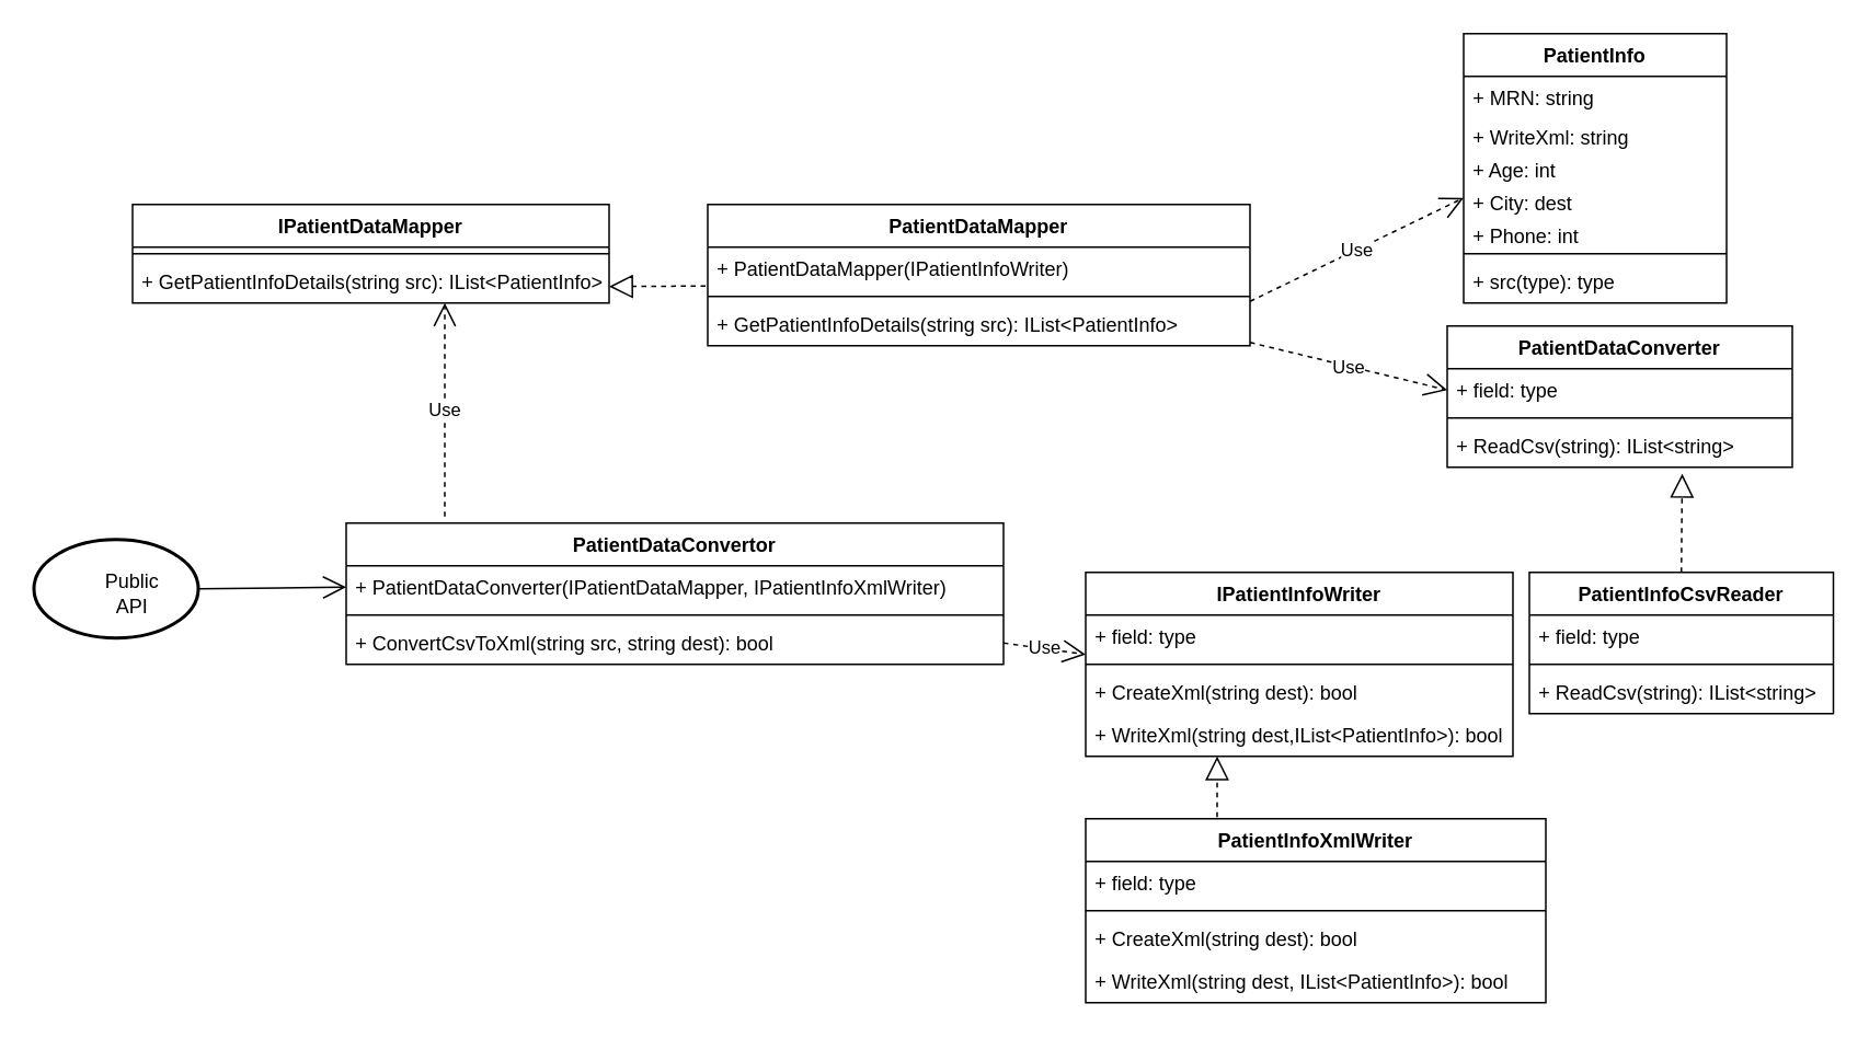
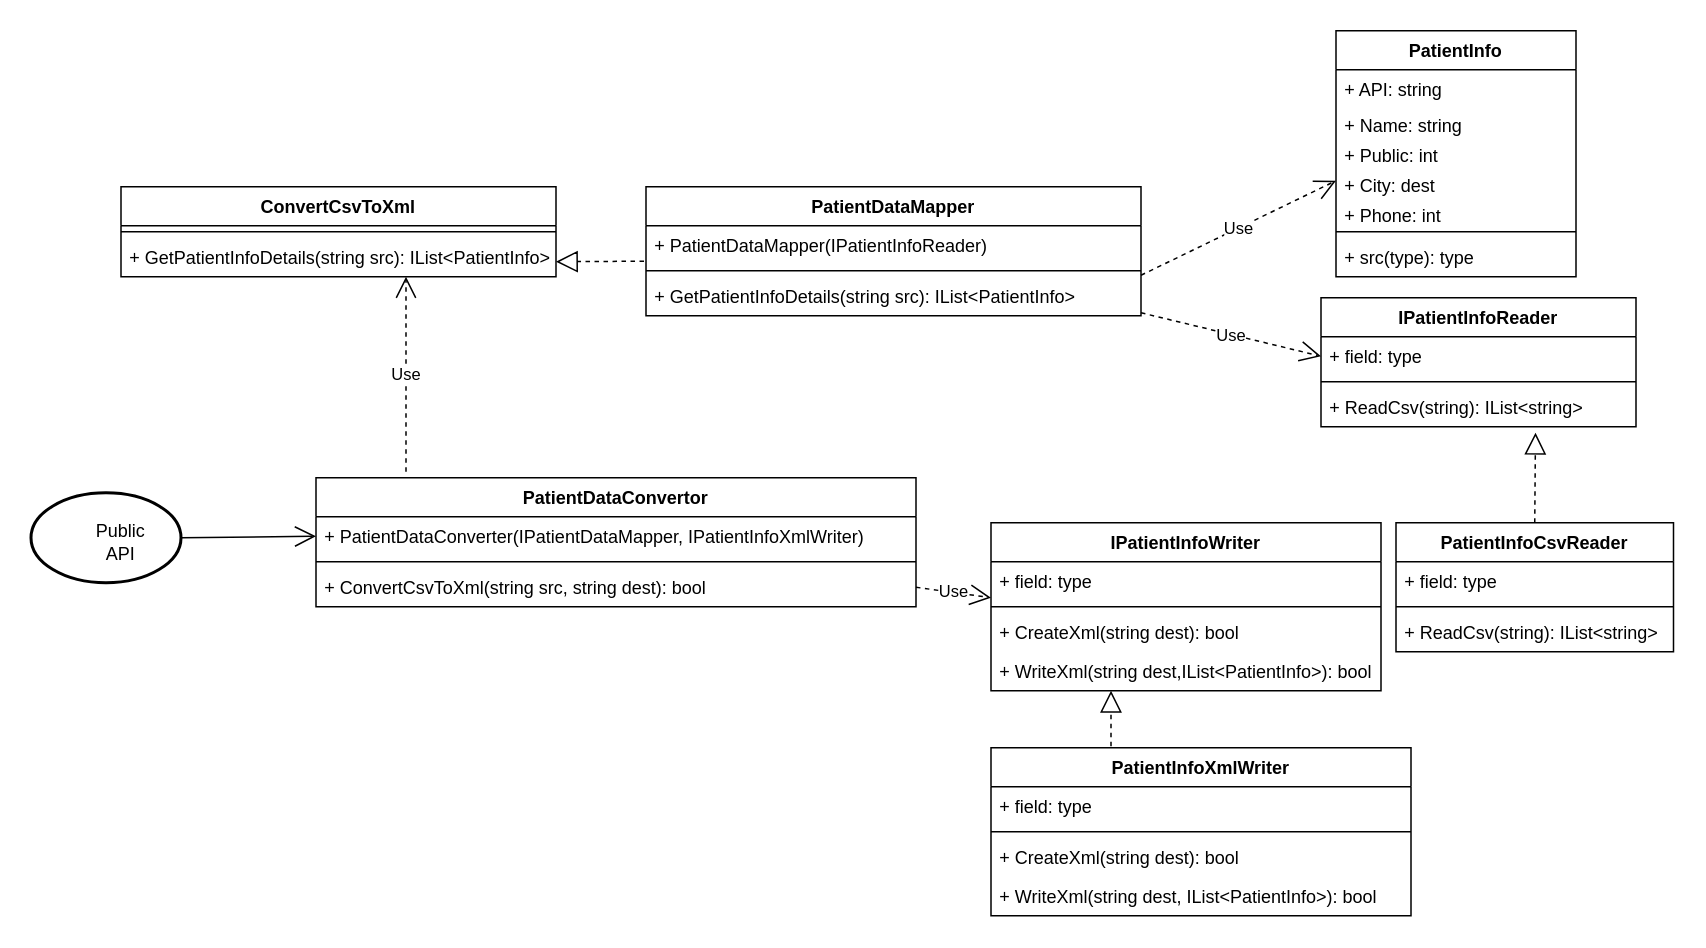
  <mxCell id="0" />
  <mxCell id="1" parent="0" />
  <mxCell id="2" value="PatientInfo&#10;" style="swimlane;fontStyle=1;align=center;verticalAlign=top;childLayout=stackLayout;horizontal=1;startSize=26;horizontalStack=0;resizeParent=1;resizeParentMax=0;resizeLast=0;collapsible=1;marginBottom=0;" vertex="1" parent="1"><mxGeometry x="890" y="20" width="160" height="164" as="geometry" /></mxCell>
- <mxCell id="3" value="+ MRN: string" style="text;strokeColor=none;fillColor=none;align=left;verticalAlign=top;spacingLeft=4;spacingRight=4;overflow=hidden;rotatable=0;points=[[0,0.5],[1,0.5]];portConstraint=eastwest;" vertex="1" parent="2"><mxGeometry y="26" width="160" height="24" as="geometry" /></mxCell>
- <mxCell id="4" value="+ WriteXml: string" style="text;strokeColor=none;fillColor=none;align=left;verticalAlign=top;spacingLeft=4;spacingRight=4;overflow=hidden;rotatable=0;points=[[0,0.5],[1,0.5]];portConstraint=eastwest;" vertex="1" parent="2"><mxGeometry y="50" width="160" height="20" as="geometry" /></mxCell>
- <mxCell id="5" value="+ Age: int" style="text;strokeColor=none;fillColor=none;align=left;verticalAlign=top;spacingLeft=4;spacingRight=4;overflow=hidden;rotatable=0;points=[[0,0.5],[1,0.5]];portConstraint=eastwest;" vertex="1" parent="2"><mxGeometry y="70" width="160" height="20" as="geometry" /></mxCell>
+ <mxCell id="3" value="+ API: string" style="text;strokeColor=none;fillColor=none;align=left;verticalAlign=top;spacingLeft=4;spacingRight=4;overflow=hidden;rotatable=0;points=[[0,0.5],[1,0.5]];portConstraint=eastwest;" vertex="1" parent="2"><mxGeometry y="26" width="160" height="24" as="geometry" /></mxCell>
+ <mxCell id="4" value="+ Name: string" style="text;strokeColor=none;fillColor=none;align=left;verticalAlign=top;spacingLeft=4;spacingRight=4;overflow=hidden;rotatable=0;points=[[0,0.5],[1,0.5]];portConstraint=eastwest;" vertex="1" parent="2"><mxGeometry y="50" width="160" height="20" as="geometry" /></mxCell>
+ <mxCell id="5" value="+ Public: int" style="text;strokeColor=none;fillColor=none;align=left;verticalAlign=top;spacingLeft=4;spacingRight=4;overflow=hidden;rotatable=0;points=[[0,0.5],[1,0.5]];portConstraint=eastwest;" vertex="1" parent="2"><mxGeometry y="70" width="160" height="20" as="geometry" /></mxCell>
  <mxCell id="6" value="+ City: dest" style="text;strokeColor=none;fillColor=none;align=left;verticalAlign=top;spacingLeft=4;spacingRight=4;overflow=hidden;rotatable=0;points=[[0,0.5],[1,0.5]];portConstraint=eastwest;" vertex="1" parent="2"><mxGeometry y="90" width="160" height="20" as="geometry" /></mxCell>
  <mxCell id="7" value="+ Phone: int" style="text;strokeColor=none;fillColor=none;align=left;verticalAlign=top;spacingLeft=4;spacingRight=4;overflow=hidden;rotatable=0;points=[[0,0.5],[1,0.5]];portConstraint=eastwest;" vertex="1" parent="2"><mxGeometry y="110" width="160" height="20" as="geometry" /></mxCell>
  <mxCell id="8" value="" style="line;strokeWidth=1;fillColor=none;align=left;verticalAlign=middle;spacingTop=-1;spacingLeft=3;spacingRight=3;rotatable=0;labelPosition=right;points=[];portConstraint=eastwest;" vertex="1" parent="2"><mxGeometry y="130" width="160" height="8" as="geometry" /></mxCell>
  <mxCell id="9" value="+ src(type): type" style="text;strokeColor=none;fillColor=none;align=left;verticalAlign=top;spacingLeft=4;spacingRight=4;overflow=hidden;rotatable=0;points=[[0,0.5],[1,0.5]];portConstraint=eastwest;" vertex="1" parent="2"><mxGeometry y="138" width="160" height="26" as="geometry" /></mxCell>
  <mxCell id="10" value="Use" style="endArrow=open;endSize=12;dashed=1;html=1;entryX=0;entryY=0.5;entryDx=0;entryDy=0;" edge="1" parent="2" target="6"><mxGeometry width="160" relative="1" as="geometry"><mxPoint x="-130" y="163" as="sourcePoint" /><mxPoint x="30" y="163" as="targetPoint" /></mxGeometry></mxCell>
  <mxCell id="11" value="PatientInfoCsvReader" style="swimlane;fontStyle=1;align=center;verticalAlign=top;childLayout=stackLayout;horizontal=1;startSize=26;horizontalStack=0;resizeParent=1;resizeParentMax=0;resizeLast=0;collapsible=1;marginBottom=0;" vertex="1" parent="1"><mxGeometry x="930" y="348" width="185" height="86" as="geometry" /></mxCell>
  <mxCell id="12" value="+ field: type" style="text;strokeColor=none;fillColor=none;align=left;verticalAlign=top;spacingLeft=4;spacingRight=4;overflow=hidden;rotatable=0;points=[[0,0.5],[1,0.5]];portConstraint=eastwest;" vertex="1" parent="11"><mxGeometry y="26" width="185" height="26" as="geometry" /></mxCell>
  <mxCell id="13" value="" style="line;strokeWidth=1;fillColor=none;align=left;verticalAlign=middle;spacingTop=-1;spacingLeft=3;spacingRight=3;rotatable=0;labelPosition=right;points=[];portConstraint=eastwest;" vertex="1" parent="11"><mxGeometry y="52" width="185" height="8" as="geometry" /></mxCell>
  <mxCell id="14" value="+ ReadCsv(string): IList&lt;string&gt;" style="text;strokeColor=none;fillColor=none;align=left;verticalAlign=top;spacingLeft=4;spacingRight=4;overflow=hidden;rotatable=0;points=[[0,0.5],[1,0.5]];portConstraint=eastwest;" vertex="1" parent="11"><mxGeometry y="60" width="185" height="26" as="geometry" /></mxCell>
  <mxCell id="15" value="PatientInfoXmlWriter" style="swimlane;fontStyle=1;align=center;verticalAlign=top;childLayout=stackLayout;horizontal=1;startSize=26;horizontalStack=0;resizeParent=1;resizeParentMax=0;resizeLast=0;collapsible=1;marginBottom=0;" vertex="1" parent="1"><mxGeometry x="660" y="498" width="280" height="112" as="geometry" /></mxCell>
  <mxCell id="16" value="+ field: type" style="text;strokeColor=none;fillColor=none;align=left;verticalAlign=top;spacingLeft=4;spacingRight=4;overflow=hidden;rotatable=0;points=[[0,0.5],[1,0.5]];portConstraint=eastwest;" vertex="1" parent="15"><mxGeometry y="26" width="280" height="26" as="geometry" /></mxCell>
  <mxCell id="17" value="" style="line;strokeWidth=1;fillColor=none;align=left;verticalAlign=middle;spacingTop=-1;spacingLeft=3;spacingRight=3;rotatable=0;labelPosition=right;points=[];portConstraint=eastwest;" vertex="1" parent="15"><mxGeometry y="52" width="280" height="8" as="geometry" /></mxCell>
  <mxCell id="18" value="+ CreateXml(string dest): bool" style="text;strokeColor=none;fillColor=none;align=left;verticalAlign=top;spacingLeft=4;spacingRight=4;overflow=hidden;rotatable=0;points=[[0,0.5],[1,0.5]];portConstraint=eastwest;" vertex="1" parent="15"><mxGeometry y="60" width="280" height="26" as="geometry" /></mxCell>
  <mxCell id="19" value="+ WriteXml(string dest, IList&lt;PatientInfo&gt;): bool" style="text;strokeColor=none;fillColor=none;align=left;verticalAlign=top;spacingLeft=4;spacingRight=4;overflow=hidden;rotatable=0;points=[[0,0.5],[1,0.5]];portConstraint=eastwest;" vertex="1" parent="15"><mxGeometry y="86" width="280" height="26" as="geometry" /></mxCell>
  <mxCell id="20" value="PatientDataConvertor" style="swimlane;fontStyle=1;align=center;verticalAlign=top;childLayout=stackLayout;horizontal=1;startSize=26;horizontalStack=0;resizeParent=1;resizeParentMax=0;resizeLast=0;collapsible=1;marginBottom=0;" vertex="1" parent="1"><mxGeometry x="210" y="318" width="400" height="86" as="geometry" /></mxCell>
  <mxCell id="21" value="+ PatientDataConverter(IPatientDataMapper, IPatientInfoXmlWriter)" style="text;strokeColor=none;fillColor=none;align=left;verticalAlign=top;spacingLeft=4;spacingRight=4;overflow=hidden;rotatable=0;points=[[0,0.5],[1,0.5]];portConstraint=eastwest;" vertex="1" parent="20"><mxGeometry y="26" width="400" height="26" as="geometry" /></mxCell>
  <mxCell id="22" value="" style="line;strokeWidth=1;fillColor=none;align=left;verticalAlign=middle;spacingTop=-1;spacingLeft=3;spacingRight=3;rotatable=0;labelPosition=right;points=[];portConstraint=eastwest;" vertex="1" parent="20"><mxGeometry y="52" width="400" height="8" as="geometry" /></mxCell>
  <mxCell id="23" value="+ ConvertCsvToXml(string src, string dest): bool" style="text;strokeColor=none;fillColor=none;align=left;verticalAlign=top;spacingLeft=4;spacingRight=4;overflow=hidden;rotatable=0;points=[[0,0.5],[1,0.5]];portConstraint=eastwest;" vertex="1" parent="20"><mxGeometry y="60" width="400" height="26" as="geometry" /></mxCell>
  <mxCell id="24" value="PatientDataMapper" style="swimlane;fontStyle=1;align=center;verticalAlign=top;childLayout=stackLayout;horizontal=1;startSize=26;horizontalStack=0;resizeParent=1;resizeParentMax=0;resizeLast=0;collapsible=1;marginBottom=0;" vertex="1" parent="1"><mxGeometry x="430" y="124" width="330" height="86" as="geometry" /></mxCell>
- <mxCell id="25" value="+ PatientDataMapper(IPatientInfoWriter)" style="text;strokeColor=none;fillColor=none;align=left;verticalAlign=top;spacingLeft=4;spacingRight=4;overflow=hidden;rotatable=0;points=[[0,0.5],[1,0.5]];portConstraint=eastwest;" vertex="1" parent="24"><mxGeometry y="26" width="330" height="26" as="geometry" /></mxCell>
+ <mxCell id="25" value="+ PatientDataMapper(IPatientInfoReader)" style="text;strokeColor=none;fillColor=none;align=left;verticalAlign=top;spacingLeft=4;spacingRight=4;overflow=hidden;rotatable=0;points=[[0,0.5],[1,0.5]];portConstraint=eastwest;" vertex="1" parent="24"><mxGeometry y="26" width="330" height="26" as="geometry" /></mxCell>
  <mxCell id="26" value="" style="line;strokeWidth=1;fillColor=none;align=left;verticalAlign=middle;spacingTop=-1;spacingLeft=3;spacingRight=3;rotatable=0;labelPosition=right;points=[];portConstraint=eastwest;" vertex="1" parent="24"><mxGeometry y="52" width="330" height="8" as="geometry" /></mxCell>
  <mxCell id="27" value="+ GetPatientInfoDetails(string src): IList&lt;PatientInfo&gt;" style="text;strokeColor=none;fillColor=none;align=left;verticalAlign=top;spacingLeft=4;spacingRight=4;overflow=hidden;rotatable=0;points=[[0,0.5],[1,0.5]];portConstraint=eastwest;" vertex="1" parent="24"><mxGeometry y="60" width="330" height="26" as="geometry" /></mxCell>
  <mxCell id="28" value="" style="strokeWidth=2;html=1;shape=mxgraph.flowchart.start_1;whiteSpace=wrap;" vertex="1" parent="1"><mxGeometry x="20" y="328" width="100" height="60" as="geometry" /></mxCell>
  <mxCell id="29" value="Public API" style="text;html=1;strokeColor=none;fillColor=none;align=center;verticalAlign=middle;whiteSpace=wrap;rounded=0;" vertex="1" parent="1"><mxGeometry x="60" y="351" width="40" height="20" as="geometry" /></mxCell>
- <mxCell id="30" value="PatientDataConverter" style="swimlane;fontStyle=1;align=center;verticalAlign=top;childLayout=stackLayout;horizontal=1;startSize=26;horizontalStack=0;resizeParent=1;resizeParentMax=0;resizeLast=0;collapsible=1;marginBottom=0;" vertex="1" parent="1"><mxGeometry x="880" y="198" width="210" height="86" as="geometry" /></mxCell>
+ <mxCell id="30" value="IPatientInfoReader" style="swimlane;fontStyle=1;align=center;verticalAlign=top;childLayout=stackLayout;horizontal=1;startSize=26;horizontalStack=0;resizeParent=1;resizeParentMax=0;resizeLast=0;collapsible=1;marginBottom=0;" vertex="1" parent="1"><mxGeometry x="880" y="198" width="210" height="86" as="geometry" /></mxCell>
  <mxCell id="31" value="Use" style="endArrow=open;endSize=12;dashed=1;html=1;entryX=0;entryY=0.5;entryDx=0;entryDy=0;" edge="1" parent="30" target="32"><mxGeometry width="160" relative="1" as="geometry"><mxPoint x="-120" y="10" as="sourcePoint" /><mxPoint x="40" y="10" as="targetPoint" /></mxGeometry></mxCell>
  <mxCell id="32" value="+ field: type" style="text;strokeColor=none;fillColor=none;align=left;verticalAlign=top;spacingLeft=4;spacingRight=4;overflow=hidden;rotatable=0;points=[[0,0.5],[1,0.5]];portConstraint=eastwest;" vertex="1" parent="30"><mxGeometry y="26" width="210" height="26" as="geometry" /></mxCell>
  <mxCell id="33" value="" style="line;strokeWidth=1;fillColor=none;align=left;verticalAlign=middle;spacingTop=-1;spacingLeft=3;spacingRight=3;rotatable=0;labelPosition=right;points=[];portConstraint=eastwest;" vertex="1" parent="30"><mxGeometry y="52" width="210" height="8" as="geometry" /></mxCell>
  <mxCell id="34" value="+ ReadCsv(string): IList&lt;string&gt;" style="text;strokeColor=none;fillColor=none;align=left;verticalAlign=top;spacingLeft=4;spacingRight=4;overflow=hidden;rotatable=0;points=[[0,0.5],[1,0.5]];portConstraint=eastwest;" vertex="1" parent="30"><mxGeometry y="60" width="210" height="26" as="geometry" /></mxCell>
  <mxCell id="35" value="IPatientInfoWriter" style="swimlane;fontStyle=1;align=center;verticalAlign=top;childLayout=stackLayout;horizontal=1;startSize=26;horizontalStack=0;resizeParent=1;resizeParentMax=0;resizeLast=0;collapsible=1;marginBottom=0;" vertex="1" parent="1"><mxGeometry x="660" y="348" width="260" height="112" as="geometry" /></mxCell>
  <mxCell id="36" value="+ field: type" style="text;strokeColor=none;fillColor=none;align=left;verticalAlign=top;spacingLeft=4;spacingRight=4;overflow=hidden;rotatable=0;points=[[0,0.5],[1,0.5]];portConstraint=eastwest;" vertex="1" parent="35"><mxGeometry y="26" width="260" height="26" as="geometry" /></mxCell>
  <mxCell id="37" value="" style="line;strokeWidth=1;fillColor=none;align=left;verticalAlign=middle;spacingTop=-1;spacingLeft=3;spacingRight=3;rotatable=0;labelPosition=right;points=[];portConstraint=eastwest;" vertex="1" parent="35"><mxGeometry y="52" width="260" height="8" as="geometry" /></mxCell>
  <mxCell id="38" value="+ CreateXml(string dest): bool" style="text;strokeColor=none;fillColor=none;align=left;verticalAlign=top;spacingLeft=4;spacingRight=4;overflow=hidden;rotatable=0;points=[[0,0.5],[1,0.5]];portConstraint=eastwest;" vertex="1" parent="35"><mxGeometry y="60" width="260" height="26" as="geometry" /></mxCell>
  <mxCell id="39" value="+ WriteXml(string dest,IList&lt;PatientInfo&gt;): bool" style="text;strokeColor=none;fillColor=none;align=left;verticalAlign=top;spacingLeft=4;spacingRight=4;overflow=hidden;rotatable=0;points=[[0,0.5],[1,0.5]];portConstraint=eastwest;" vertex="1" parent="35"><mxGeometry y="86" width="260" height="26" as="geometry" /></mxCell>
  <mxCell id="40" value="" style="endArrow=block;dashed=1;endFill=0;endSize=12;html=1;exitX=0.5;exitY=0;exitDx=0;exitDy=0;" edge="1" parent="1" source="11"><mxGeometry width="160" relative="1" as="geometry"><mxPoint x="620" y="294" as="sourcePoint" /><mxPoint x="1023" y="288" as="targetPoint" /><Array as="points" /></mxGeometry></mxCell>
  <mxCell id="41" value="" style="endArrow=block;dashed=1;endFill=0;endSize=12;html=1;" edge="1" parent="1"><mxGeometry width="160" relative="1" as="geometry"><mxPoint x="740" y="497" as="sourcePoint" /><mxPoint x="740" y="460" as="targetPoint" /></mxGeometry></mxCell>
  <mxCell id="42" value="Use" style="endArrow=open;endSize=12;dashed=1;html=1;" edge="1" parent="1"><mxGeometry width="160" relative="1" as="geometry"><mxPoint x="270" y="314" as="sourcePoint" /><mxPoint x="270" y="184" as="targetPoint" /></mxGeometry></mxCell>
  <mxCell id="43" value="Use" style="endArrow=open;endSize=12;dashed=1;html=1;exitX=1;exitY=0.5;exitDx=0;exitDy=0;" edge="1" parent="1" source="23"><mxGeometry width="160" relative="1" as="geometry"><mxPoint x="470" y="438" as="sourcePoint" /><mxPoint x="660" y="398" as="targetPoint" /></mxGeometry></mxCell>
  <mxCell id="44" value="" style="endArrow=open;endFill=1;endSize=12;html=1;exitX=1;exitY=0.5;exitDx=0;exitDy=0;exitPerimeter=0;entryX=0;entryY=0.5;entryDx=0;entryDy=0;" edge="1" parent="1" source="28" target="21"><mxGeometry width="160" relative="1" as="geometry"><mxPoint x="50" y="438" as="sourcePoint" /><mxPoint x="210" y="438" as="targetPoint" /></mxGeometry></mxCell>
- <mxCell id="45" value="IPatientDataMapper" style="swimlane;fontStyle=1;align=center;verticalAlign=top;childLayout=stackLayout;horizontal=1;startSize=26;horizontalStack=0;resizeParent=1;resizeParentMax=0;resizeLast=0;collapsible=1;marginBottom=0;" vertex="1" parent="1"><mxGeometry x="80" y="124" width="290" height="60" as="geometry" /></mxCell>
+ <mxCell id="45" value="ConvertCsvToXml" style="swimlane;fontStyle=1;align=center;verticalAlign=top;childLayout=stackLayout;horizontal=1;startSize=26;horizontalStack=0;resizeParent=1;resizeParentMax=0;resizeLast=0;collapsible=1;marginBottom=0;" vertex="1" parent="1"><mxGeometry x="80" y="124" width="290" height="60" as="geometry" /></mxCell>
  <mxCell id="46" value="" style="line;strokeWidth=1;fillColor=none;align=left;verticalAlign=middle;spacingTop=-1;spacingLeft=3;spacingRight=3;rotatable=0;labelPosition=right;points=[];portConstraint=eastwest;" vertex="1" parent="45"><mxGeometry y="26" width="290" height="8" as="geometry" /></mxCell>
  <mxCell id="47" value="+ GetPatientInfoDetails(string src): IList&lt;PatientInfo&gt;" style="text;strokeColor=none;fillColor=none;align=left;verticalAlign=top;spacingLeft=4;spacingRight=4;overflow=hidden;rotatable=0;points=[[0,0.5],[1,0.5]];portConstraint=eastwest;" vertex="1" parent="45"><mxGeometry y="34" width="290" height="26" as="geometry" /></mxCell>
  <mxCell id="48" value="" style="endArrow=block;dashed=1;endFill=0;endSize=12;html=1;exitX=-0.004;exitY=0.908;exitDx=0;exitDy=0;exitPerimeter=0;" edge="1" parent="1" source="25"><mxGeometry width="160" relative="1" as="geometry"><mxPoint x="370" y="151.84" as="sourcePoint" /><mxPoint x="370" y="174" as="targetPoint" /><Array as="points" /></mxGeometry></mxCell>
